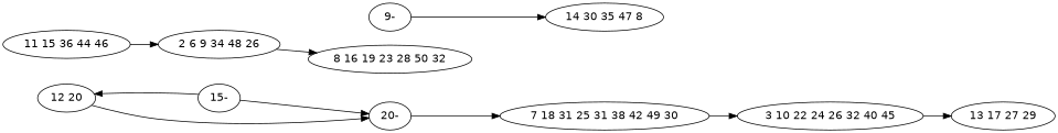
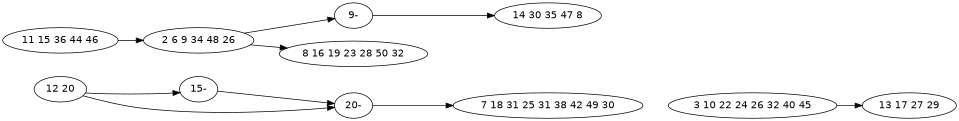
  digraph {
    fontname="DejaVu Sans"
    rankdir=LR
    node [fontname="DejaVu Sans"]
    edge [fontname="DejaVu Sans"]
    n1 [label="12 20"]
    n2 [label="15-"]
    n3 [label="20-"]
    n4 [label="11 15 36 44 46"]
    n5 [label="2 6 9 34 48 26"]
    n6 [label="7 18 31 25 31 38 42 49 30"]
    n7 [label="3 10 22 24 26 32 40 45"]
    n8 [label="13 17 27 29"]
    n9 [label="9-"]
    n10 [label="8 16 19 23 28 50 32"]
    n11 [label="14 30 35 47 8"]
-   n2 -> n1
+   n1 -> n2
    n1 -> n3
    n2 -> n3
    n3 -> n6
    n4 -> n5
+   n5 -> n9
    n5 -> n10
-   n6 -> n7
    n7 -> n8
    n9 -> n11
  }
